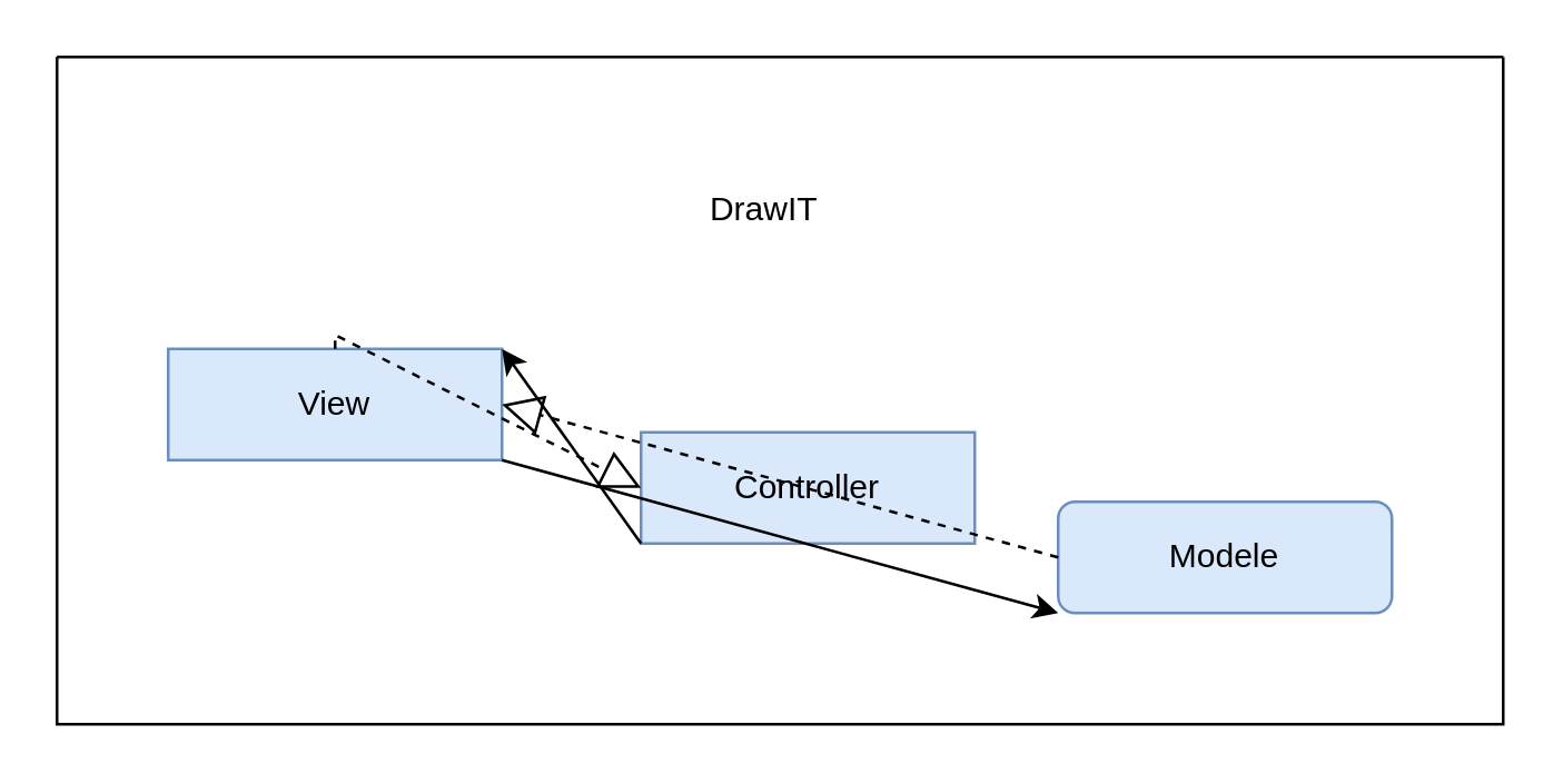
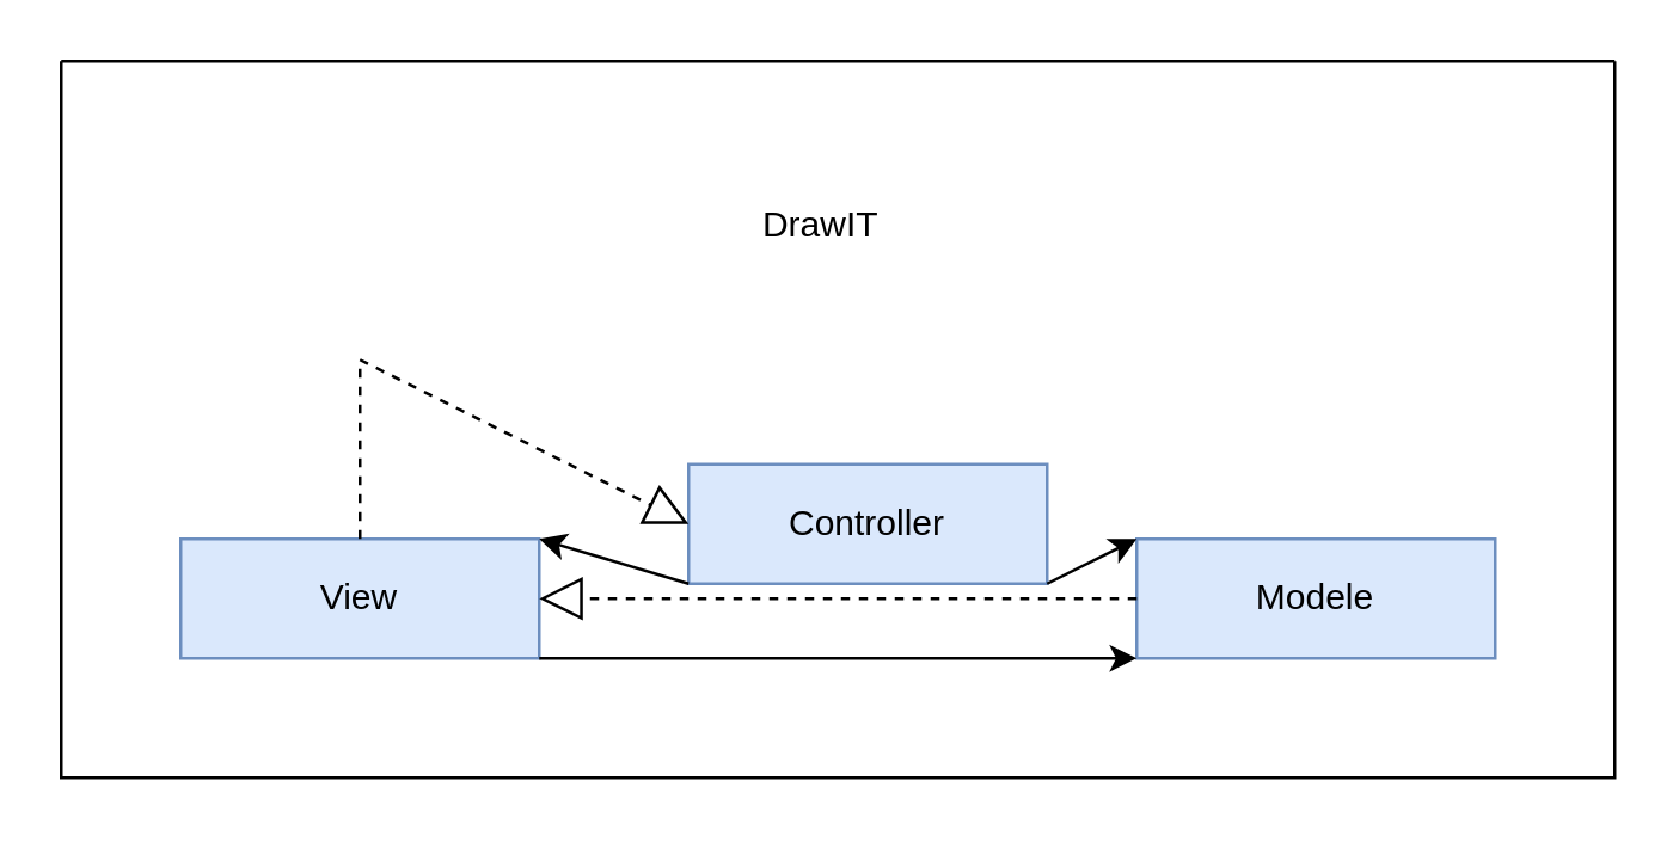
  <mxCell id="0" />
  <mxCell id="1" parent="0" />
- <mxCell id="2" value="Modele" style="whiteSpace=wrap;html=1;fillColor=#dae8fc;strokeColor=#6c8ebf;rounded=1;" vertex="1" parent="1"><mxGeometry x="380" y="180" width="120" height="40" as="geometry" /></mxCell>
- <mxCell id="3" value="View" style="rounded=0;whiteSpace=wrap;html=1;fillColor=#dae8fc;strokeColor=#6c8ebf;" vertex="1" parent="1"><mxGeometry x="60" y="125" width="120" height="40" as="geometry" /></mxCell>
+ <mxCell id="2" value="Modele" style="rounded=0;whiteSpace=wrap;html=1;fillColor=#dae8fc;strokeColor=#6c8ebf;" vertex="1" parent="1"><mxGeometry x="380" y="180" width="120" height="40" as="geometry" /></mxCell>
+ <mxCell id="3" value="View" style="rounded=0;whiteSpace=wrap;html=1;fillColor=#dae8fc;strokeColor=#6c8ebf;" vertex="1" parent="1"><mxGeometry x="60" y="180" width="120" height="40" as="geometry" /></mxCell>
  <mxCell id="4" value="Controller" style="rounded=0;whiteSpace=wrap;html=1;fillColor=#dae8fc;strokeColor=#6c8ebf;" vertex="1" parent="1"><mxGeometry x="230" y="155" width="120" height="40" as="geometry" /></mxCell>
  <mxCell id="5" value="" style="endArrow=classic;html=1;rounded=0;exitX=0;exitY=1;exitDx=0;exitDy=0;entryX=1;entryY=0;entryDx=0;entryDy=0;" edge="1" parent="1" source="4" target="3"><mxGeometry width="50" height="50" relative="1" as="geometry"><mxPoint x="250" y="230" as="sourcePoint" /><mxPoint x="300" y="180" as="targetPoint" /></mxGeometry></mxCell>
+ <mxCell id="6" value="" style="endArrow=classic;html=1;rounded=0;exitX=1;exitY=1;exitDx=0;exitDy=0;entryX=0;entryY=0;entryDx=0;entryDy=0;" edge="1" parent="1" source="4" target="2"><mxGeometry width="50" height="50" relative="1" as="geometry"><mxPoint x="274" y="270" as="sourcePoint" /><mxPoint x="324" y="220" as="targetPoint" /></mxGeometry></mxCell>
  <mxCell id="7" value="" style="endArrow=classic;html=1;rounded=0;exitX=1;exitY=1;exitDx=0;exitDy=0;entryX=0;entryY=1;entryDx=0;entryDy=0;" edge="1" parent="1" source="3" target="2"><mxGeometry width="50" height="50" relative="1" as="geometry"><mxPoint x="180" y="270" as="sourcePoint" /><mxPoint x="230" y="220" as="targetPoint" /></mxGeometry></mxCell>
  <mxCell id="8" value="" style="endArrow=block;dashed=1;endFill=0;endSize=12;html=1;rounded=0;exitX=0;exitY=0.5;exitDx=0;exitDy=0;entryX=1;entryY=0.5;entryDx=0;entryDy=0;" edge="1" parent="1" source="2" target="3"><mxGeometry width="160" relative="1" as="geometry"><mxPoint x="440" y="100" as="sourcePoint" /><mxPoint x="600" y="100" as="targetPoint" /></mxGeometry></mxCell>
  <mxCell id="9" value="" style="endArrow=block;dashed=1;endFill=0;endSize=12;html=1;rounded=0;exitX=0.5;exitY=0;exitDx=0;exitDy=0;entryX=0;entryY=0.5;entryDx=0;entryDy=0;" edge="1" parent="1" source="3" target="4"><mxGeometry width="160" relative="1" as="geometry"><mxPoint x="120" y="280" as="sourcePoint" /><mxPoint x="280" y="280" as="targetPoint" /><Array as="points"><mxPoint x="120" y="120" /></Array></mxGeometry></mxCell>
  <mxCell id="10" value="" style="swimlane;startSize=0;" vertex="1" parent="1"><mxGeometry x="20" y="20" width="520" height="240" as="geometry" /></mxCell>
  <mxCell id="11" value="DrawIT" style="text;html=1;align=center;verticalAlign=middle;resizable=0;points=[];autosize=1;strokeColor=none;fillColor=none;" vertex="1" parent="10"><mxGeometry x="229" y="45" width="50" height="20" as="geometry" /></mxCell>
